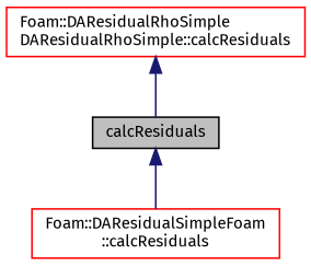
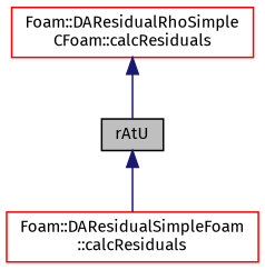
  digraph {
    fontname="Fira Sans"
    rankdir=TB
    node [color=red fontname="Fira Sans" fontsize=10 shape=record]
    edge [color=midnightblue dir=back fontname="Fira Sans" fontsize=10 labelfontname=Helvetica labelfontsize=10 style=solid]
-   n1 [color=black fillcolor=grey75 fontcolor=black height=0.2 label=calcResiduals style=filled width=0.4]
+   n1 [color=black fillcolor=grey75 fontcolor=black height=0.2 label=rAtU style=filled width=0.4]
    n2 [height=0.2 label="Foam::DAResidualSimpleFoam\l::calcResiduals" width=0.4]
-   n3 [height=0.2 label="Foam::DAResidualRhoSimple\lDAResidualRhoSimple::calcResiduals" width=0.4]
+   n3 [height=0.2 label="Foam::DAResidualRhoSimple\lCFoam::calcResiduals" width=0.4]
    n1 -> n2
    n3 -> n1
  }
